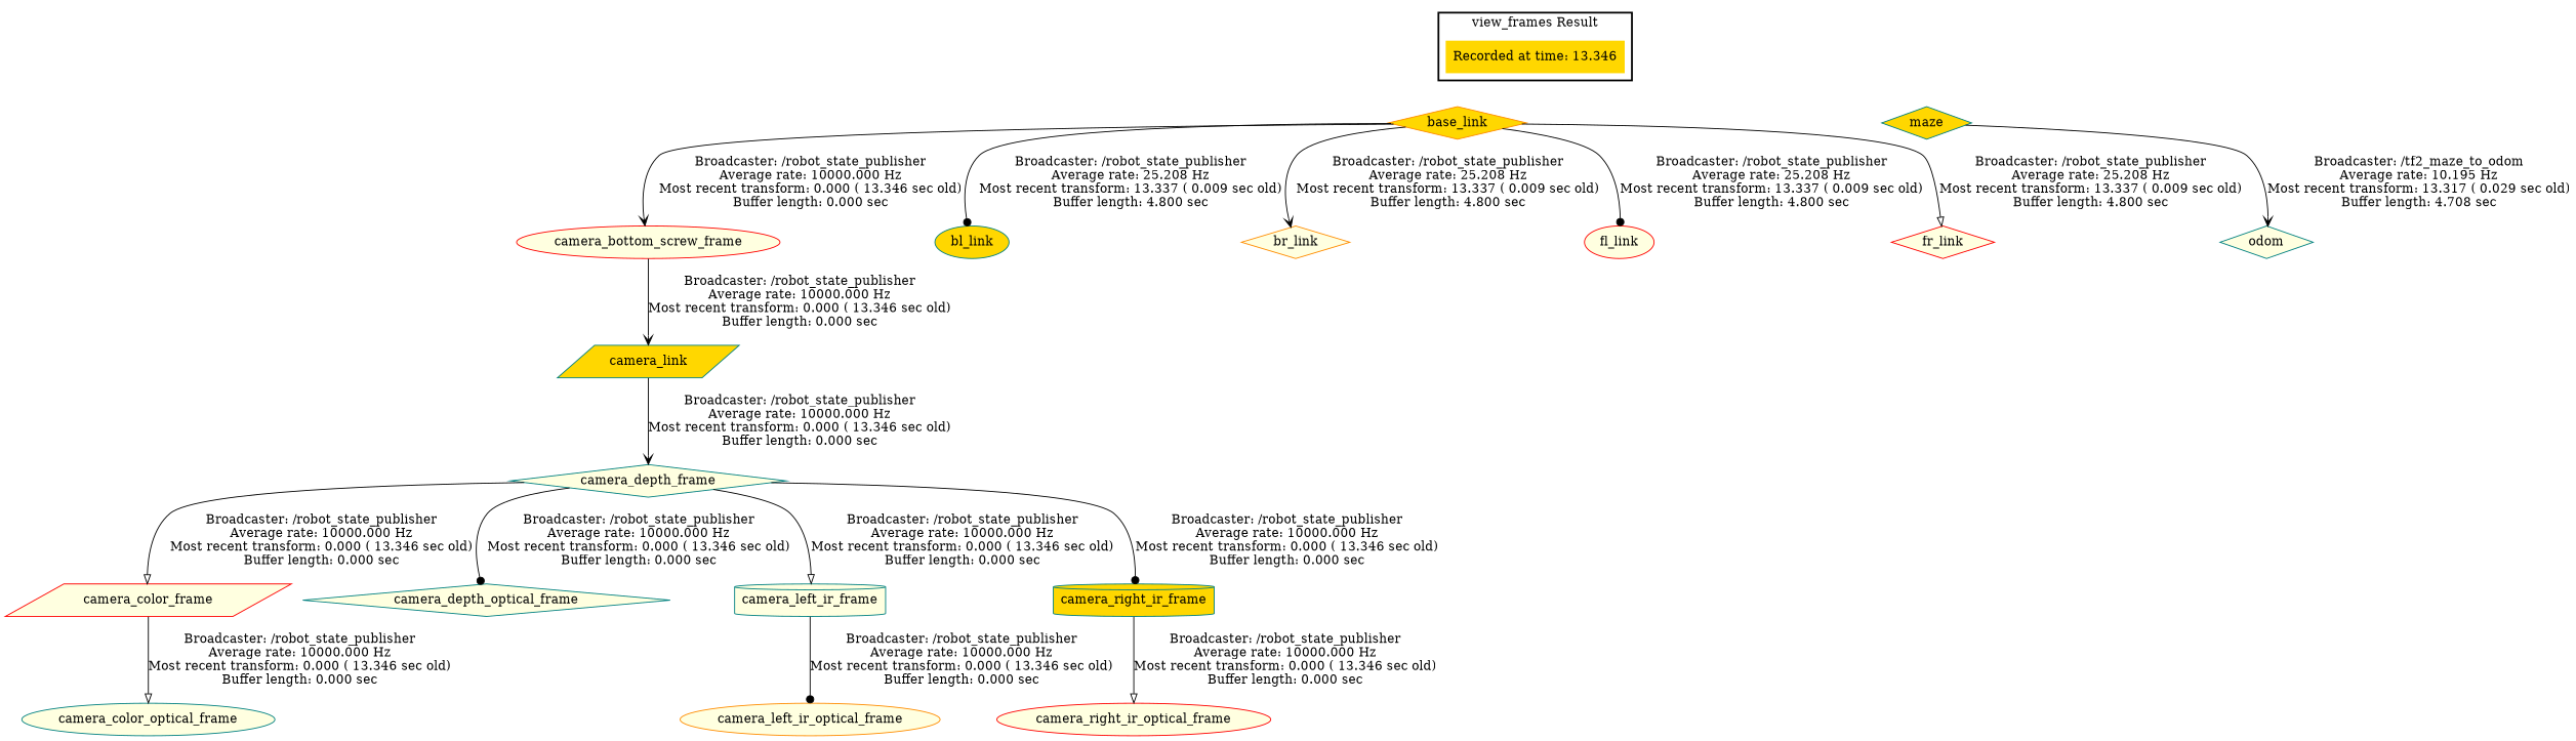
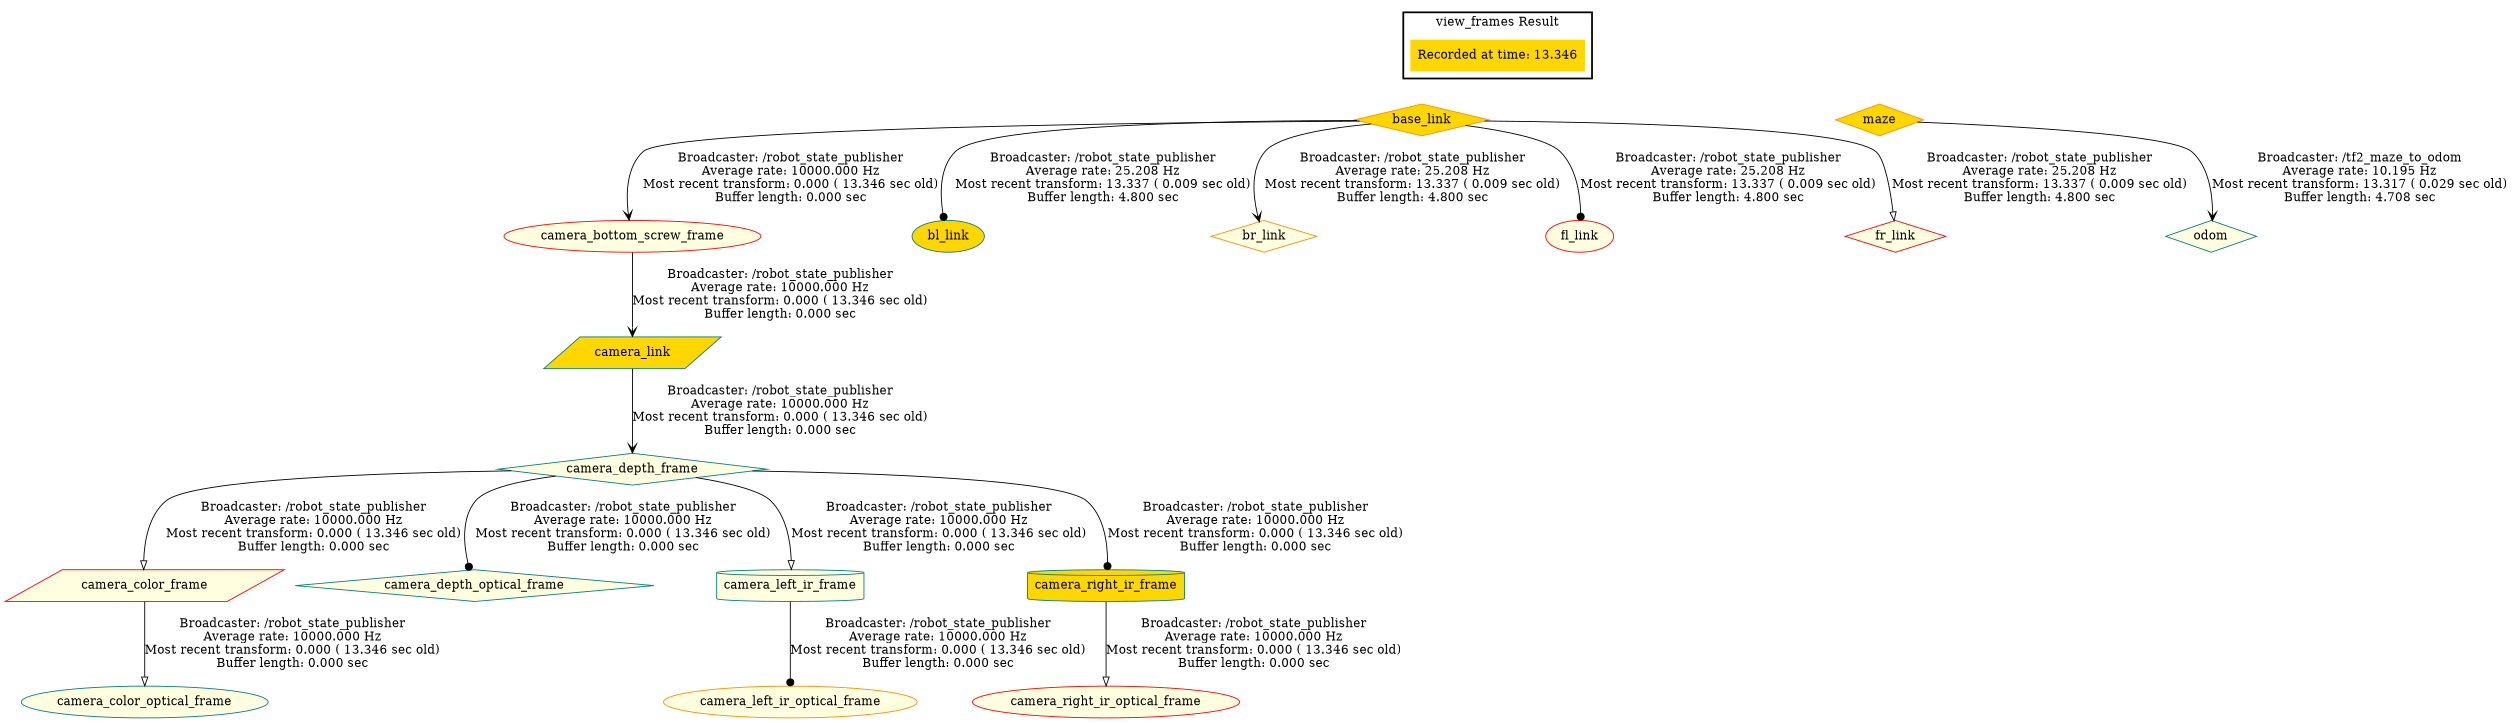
  digraph {
    node [color=teal fillcolor=lightyellow shape=diamond style=filled]
    edge [arrowhead=vee]
    "Recorded at time: 13.346" [color=red fillcolor=gold shape=plaintext]
    base_link [color=darkorange fillcolor=gold]
-   maze [fillcolor=gold]
+   maze [color=darkorange fillcolor=gold]
    camera_color_frame [color=red shape=parallelogram]
    camera_depth_frame
    camera_depth_optical_frame
    camera_left_ir_frame [shape=cylinder]
    camera_right_ir_frame [fillcolor=gold shape=cylinder]
    camera_color_optical_frame [shape=ellipse]
    camera_left_ir_optical_frame [color=darkorange shape=ellipse]
    camera_right_ir_optical_frame [color=red shape=ellipse]
    camera_link [fillcolor=gold shape=parallelogram]
    camera_bottom_screw_frame [color=red shape=ellipse]
    bl_link [fillcolor=gold shape=ellipse]
    br_link [color=darkorange]
    fl_link [color=red shape=ellipse]
    fr_link [color=red]
    odom
    subgraph cluster_1 {
      color=black
      label="view_frames Result"
      style=bold
      "Recorded at time: 13.346"
    }
    "Recorded at time: 13.346" -> base_link [style=invis arrowhead=""]
    "Recorded at time: 13.346" -> maze [style=invis arrowhead=""]
    base_link -> camera_bottom_screw_frame [label="Broadcaster: /robot_state_publisher\nAverage rate: 10000.000 Hz\nMost recent transform: 0.000 ( 13.346 sec old)\nBuffer length: 0.000 sec\n"]
    base_link -> bl_link [arrowhead=dot label="Broadcaster: /robot_state_publisher\nAverage rate: 25.208 Hz\nMost recent transform: 13.337 ( 0.009 sec old)\nBuffer length: 4.800 sec\n"]
    base_link -> br_link [label="Broadcaster: /robot_state_publisher\nAverage rate: 25.208 Hz\nMost recent transform: 13.337 ( 0.009 sec old)\nBuffer length: 4.800 sec\n"]
    base_link -> fl_link [arrowhead=dot label="Broadcaster: /robot_state_publisher\nAverage rate: 25.208 Hz\nMost recent transform: 13.337 ( 0.009 sec old)\nBuffer length: 4.800 sec\n"]
    base_link -> fr_link [arrowhead=onormal label="Broadcaster: /robot_state_publisher\nAverage rate: 25.208 Hz\nMost recent transform: 13.337 ( 0.009 sec old)\nBuffer length: 4.800 sec\n"]
    maze -> odom [label="Broadcaster: /tf2_maze_to_odom\nAverage rate: 10.195 Hz\nMost recent transform: 13.317 ( 0.029 sec old)\nBuffer length: 4.708 sec\n"]
    camera_color_frame -> camera_color_optical_frame [arrowhead=onormal label="Broadcaster: /robot_state_publisher\nAverage rate: 10000.000 Hz\nMost recent transform: 0.000 ( 13.346 sec old)\nBuffer length: 0.000 sec\n"]
    camera_depth_frame -> camera_color_frame [arrowhead=onormal label="Broadcaster: /robot_state_publisher\nAverage rate: 10000.000 Hz\nMost recent transform: 0.000 ( 13.346 sec old)\nBuffer length: 0.000 sec\n"]
    camera_depth_frame -> camera_depth_optical_frame [arrowhead=dot label="Broadcaster: /robot_state_publisher\nAverage rate: 10000.000 Hz\nMost recent transform: 0.000 ( 13.346 sec old)\nBuffer length: 0.000 sec\n"]
    camera_depth_frame -> camera_left_ir_frame [arrowhead=onormal label="Broadcaster: /robot_state_publisher\nAverage rate: 10000.000 Hz\nMost recent transform: 0.000 ( 13.346 sec old)\nBuffer length: 0.000 sec\n"]
    camera_depth_frame -> camera_right_ir_frame [arrowhead=dot label="Broadcaster: /robot_state_publisher\nAverage rate: 10000.000 Hz\nMost recent transform: 0.000 ( 13.346 sec old)\nBuffer length: 0.000 sec\n"]
    camera_left_ir_frame -> camera_left_ir_optical_frame [arrowhead=dot label="Broadcaster: /robot_state_publisher\nAverage rate: 10000.000 Hz\nMost recent transform: 0.000 ( 13.346 sec old)\nBuffer length: 0.000 sec\n"]
    camera_right_ir_frame -> camera_right_ir_optical_frame [arrowhead=onormal label="Broadcaster: /robot_state_publisher\nAverage rate: 10000.000 Hz\nMost recent transform: 0.000 ( 13.346 sec old)\nBuffer length: 0.000 sec\n"]
    camera_link -> camera_depth_frame [label="Broadcaster: /robot_state_publisher\nAverage rate: 10000.000 Hz\nMost recent transform: 0.000 ( 13.346 sec old)\nBuffer length: 0.000 sec\n"]
    camera_bottom_screw_frame -> camera_link [label="Broadcaster: /robot_state_publisher\nAverage rate: 10000.000 Hz\nMost recent transform: 0.000 ( 13.346 sec old)\nBuffer length: 0.000 sec\n"]
  }
